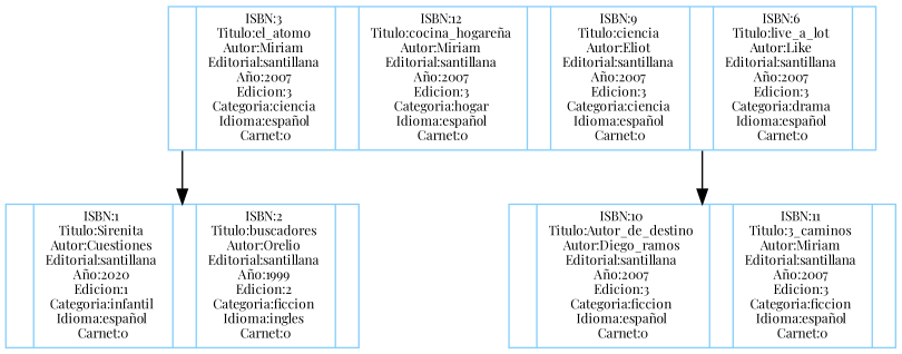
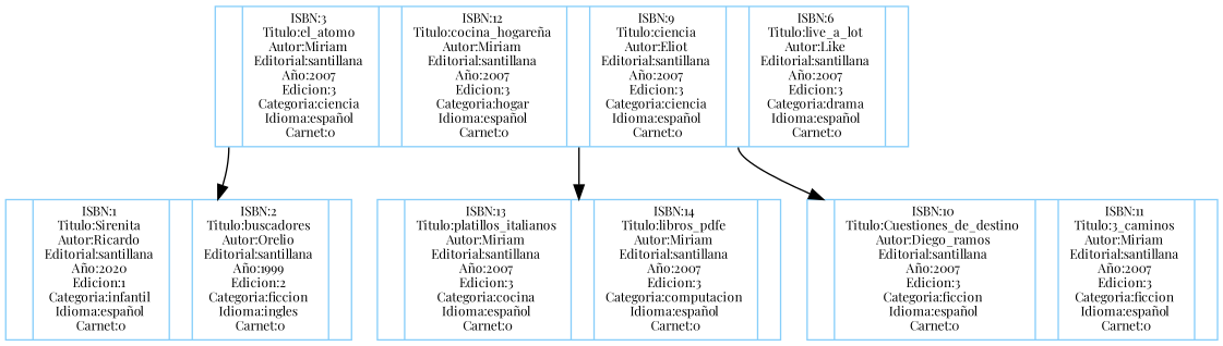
  digraph {
    fontname="Playfair Display"
    rankdir=TB
    node [color=lightskyblue fillcolor=lightskyblue fontname="Playfair Display" fontsize=9 shape=record]
    edge [constraint=true fontname="Playfair Display"]
    n1 [label="<p0>|<cont1>ISBN:3    \nTitulo:el_atomo    \nAutor:Miriam    \nEditorial:santillana    \nAño:2007    \nEdicion:3    \nCategoria:ciencia    \nIdioma:español    \nCarnet:0    |<p1>\n|<cont2>ISBN:12    \nTitulo:cocina_hogareña    \nAutor:Miriam    \nEditorial:santillana    \nAño:2007    \nEdicion:3    \nCategoria:hogar    \nIdioma:español    \nCarnet:0    |<p2>\n|<cont3>ISBN:9    \nTitulo:ciencia    \nAutor:Eliot    \nEditorial:santillana    \nAño:2007    \nEdicion:3    \nCategoria:ciencia    \nIdioma:español    \nCarnet:0    |<p3>\n|<cont4>ISBN:6    \nTitulo:live_a_lot    \nAutor:Like    \nEditorial:santillana    \nAño:2007    \nEdicion:3    \nCategoria:drama    \nIdioma:español    \nCarnet:0    |<p4>\n"]
-   n2 [label="<p0>|<cont1>ISBN:1    \nTitulo:Sirenita    \nAutor:Cuestiones    \nEditorial:santillana    \nAño:2020    \nEdicion:1    \nCategoria:infantil    \nIdioma:español    \nCarnet:0    |<p1>\n|<cont2>ISBN:2    \nTitulo:buscadores    \nAutor:Orelio    \nEditorial:santillana    \nAño:1999    \nEdicion:2    \nCategoria:ficcion    \nIdioma:ingles    \nCarnet:0    |<p2>\n"]
-   n4 [label="<p0>|<cont1>ISBN:10    \nTitulo:Autor_de_destino    \nAutor:Diego_ramos    \nEditorial:santillana    \nAño:2007    \nEdicion:3    \nCategoria:ficcion    \nIdioma:español    \nCarnet:0    |<p1>\n|<cont2>ISBN:11    \nTitulo:3_caminos    \nAutor:Miriam    \nEditorial:santillana    \nAño:2007    \nEdicion:3    \nCategoria:ficcion    \nIdioma:español    \nCarnet:0    |<p2>\n"]
+   n2 [label="<p0>|<cont1>ISBN:1    \nTitulo:Sirenita    \nAutor:Ricardo    \nEditorial:santillana    \nAño:2020    \nEdicion:1    \nCategoria:infantil    \nIdioma:español    \nCarnet:0    |<p1>\n|<cont2>ISBN:2    \nTitulo:buscadores    \nAutor:Orelio    \nEditorial:santillana    \nAño:1999    \nEdicion:2    \nCategoria:ficcion    \nIdioma:ingles    \nCarnet:0    |<p2>\n"]
+   n3 [label="<p0>|<cont1>ISBN:13    \nTitulo:platillos_italianos    \nAutor:Miriam    \nEditorial:santillana    \nAño:2007    \nEdicion:3    \nCategoria:cocina    \nIdioma:español    \nCarnet:0    |<p1>\n|<cont2>ISBN:14    \nTitulo:libros_pdfe    \nAutor:Miriam    \nEditorial:santillana    \nAño:2007    \nEdicion:3    \nCategoria:computacion    \nIdioma:español    \nCarnet:0    |<p2>\n"]
+   n4 [label="<p0>|<cont1>ISBN:10    \nTitulo:Cuestiones_de_destino    \nAutor:Diego_ramos    \nEditorial:santillana    \nAño:2007    \nEdicion:3    \nCategoria:ficcion    \nIdioma:español    \nCarnet:0    |<p1>\n|<cont2>ISBN:11    \nTitulo:3_caminos    \nAutor:Miriam    \nEditorial:santillana    \nAño:2007    \nEdicion:3    \nCategoria:ficcion    \nIdioma:español    \nCarnet:0    |<p2>\n"]
    n1 -> n2 [tailport=p0]
+   n1 -> n3 [tailport=p2]
    n1 -> n4 [tailport=p3]
  }
